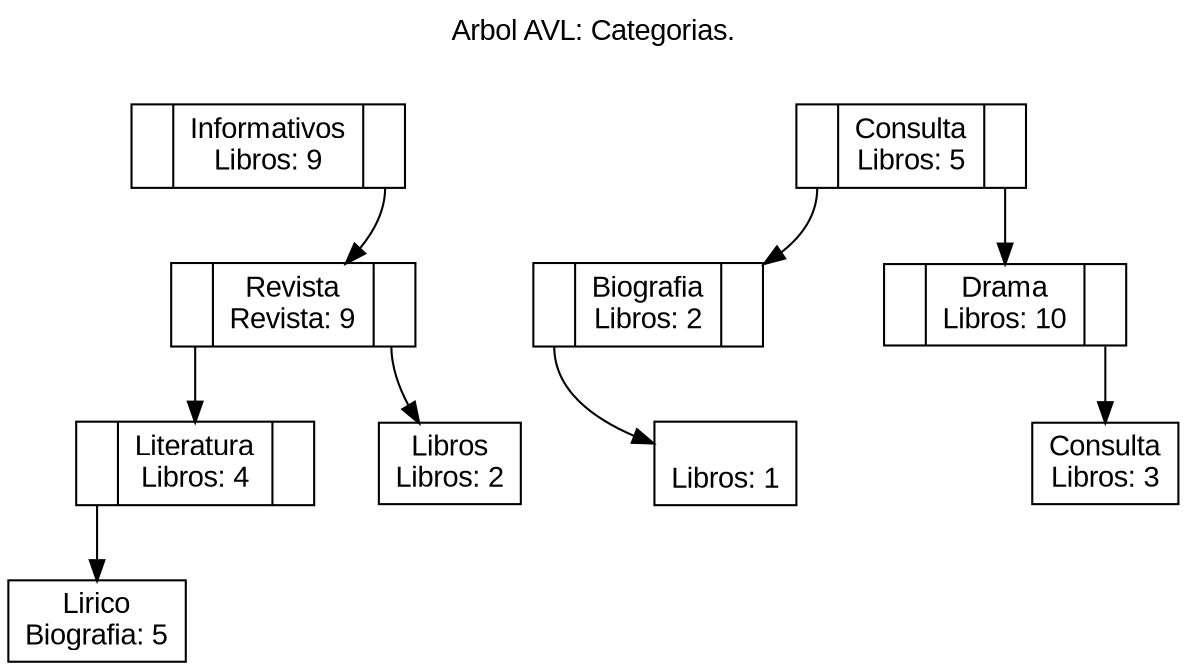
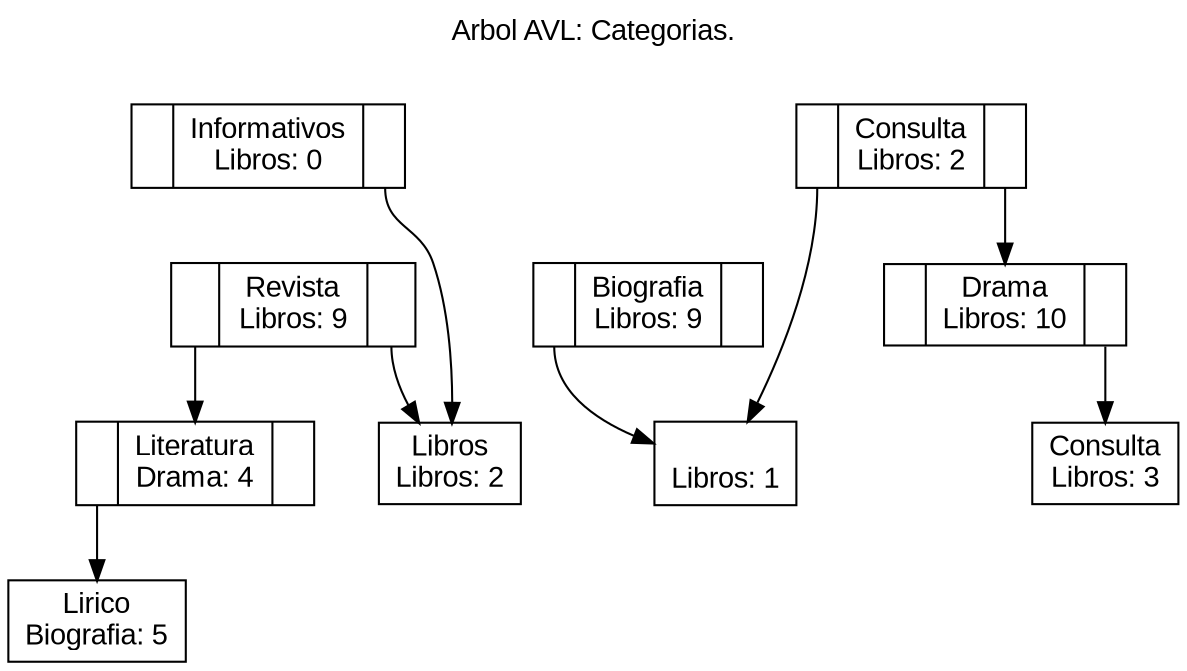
  digraph {
    fontname="Liberation Sans"
    label="Arbol AVL: Categorias."
    labelloc=t
    rankdir=TB
    node [fontname="Liberation Sans" shape=record]
    edge [fontname="Liberation Sans" tailport=C1]
-   n1 [label="<C0>|Informativos\nLibros: 9|<C1>"]
-   n2 [label="<C0>|Revista\nRevista: 9|<C1>"]
-   n3 [label="<C0>|Consulta\nLibros: 5|<C1>"]
-   n4 [label="<C0>|Biografia\nLibros: 2|<C1>"]
+   n1 [label="<C0>|Informativos\nLibros: 0|<C1>"]
+   n2 [label="<C0>|Revista\nLibros: 9|<C1>"]
+   n3 [label="<C0>|Consulta\nLibros: 2|<C1>"]
+   n4 [label="<C0>|Biografia\nLibros: 9|<C1>"]
    n5 [label="<C0>|Drama\nLibros: 10|<C1>"]
-   n6 [label="<C0>|Literatura\nLibros: 4|<C1>"]
+   n6 [label="<C0>|Literatura\nDrama: 4|<C1>"]
    n7 [label="Libros\nLibros: 2"]
    n8 [label="\nLibros: 1"]
    n9 [label="Consulta\nLibros: 3"]
    n10 [label="Lirico\nBiografia: 5"]
-   n1 -> n2
+   n1 -> n7
    n2 -> n6 [tailport=C0]
    n2 -> n7
-   n3 -> n4 [tailport=C0]
+   n3 -> n8 [tailport=C0]
    n3 -> n5
    n4 -> n8 [tailport=C0]
    n5 -> n9
    n6 -> n10 [tailport=C0]
  }
